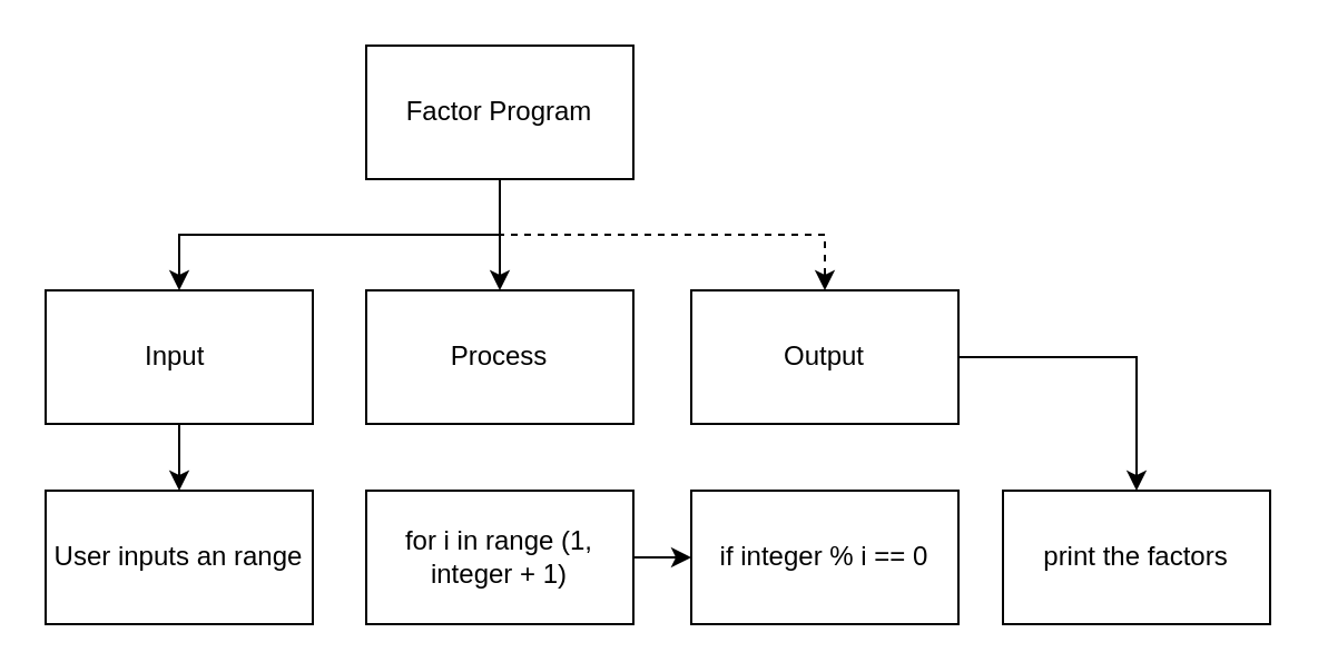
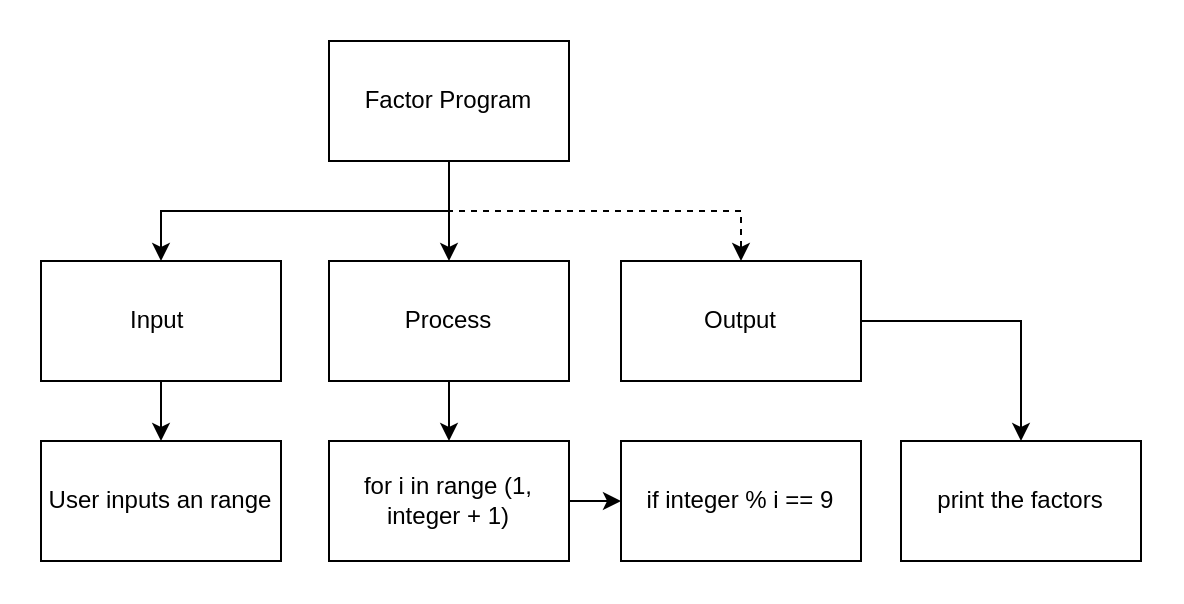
  <mxCell id="0" />
  <mxCell id="1" parent="0" />
  <mxCell id="2" style="edgeStyle=none;html=1;exitX=0.5;exitY=1;exitDx=0;exitDy=0;entryX=0.5;entryY=0;entryDx=0;entryDy=0;" edge="1" parent="1" source="5" target="9"><mxGeometry relative="1" as="geometry" /></mxCell>
  <mxCell id="3" style="edgeStyle=orthogonalEdgeStyle;html=1;exitX=0.5;exitY=1;exitDx=0;exitDy=0;entryX=0.5;entryY=0;entryDx=0;entryDy=0;rounded=0;" edge="1" parent="1" source="5" target="7"><mxGeometry relative="1" as="geometry" /></mxCell>
  <mxCell id="4" style="edgeStyle=orthogonalEdgeStyle;rounded=0;html=1;exitX=0.5;exitY=1;exitDx=0;exitDy=0;dashed=1;" edge="1" parent="1" source="5" target="11"><mxGeometry relative="1" as="geometry" /></mxCell>
  <mxCell id="5" value="Factor Program" style="rounded=0;whiteSpace=wrap;html=1;" vertex="1" parent="1"><mxGeometry x="164" y="20" width="120" height="60" as="geometry" /></mxCell>
  <mxCell id="6" style="edgeStyle=orthogonalEdgeStyle;rounded=0;html=1;exitX=0.5;exitY=1;exitDx=0;exitDy=0;entryX=0.5;entryY=0;entryDx=0;entryDy=0;" edge="1" parent="1" source="7" target="12"><mxGeometry relative="1" as="geometry" /></mxCell>
  <mxCell id="7" value="Input&amp;nbsp;" style="rounded=0;whiteSpace=wrap;html=1;" vertex="1" parent="1"><mxGeometry x="20" y="130" width="120" height="60" as="geometry" /></mxCell>
+ <mxCell id="8" style="edgeStyle=orthogonalEdgeStyle;rounded=0;html=1;exitX=0.5;exitY=1;exitDx=0;exitDy=0;entryX=0.5;entryY=0;entryDx=0;entryDy=0;" edge="1" parent="1" source="9" target="14"><mxGeometry relative="1" as="geometry" /></mxCell>
  <mxCell id="9" value="Process" style="rounded=0;whiteSpace=wrap;html=1;" vertex="1" parent="1"><mxGeometry x="164" y="130" width="120" height="60" as="geometry" /></mxCell>
  <mxCell id="10" style="edgeStyle=orthogonalEdgeStyle;html=1;exitX=1;exitY=0.5;exitDx=0;exitDy=0;entryX=0.5;entryY=0;entryDx=0;entryDy=0;rounded=0;" edge="1" parent="1" source="11" target="16"><mxGeometry relative="1" as="geometry" /></mxCell>
  <mxCell id="11" value="Output" style="rounded=0;whiteSpace=wrap;html=1;" vertex="1" parent="1"><mxGeometry x="310" y="130" width="120" height="60" as="geometry" /></mxCell>
  <mxCell id="12" value="User inputs an range" style="rounded=0;whiteSpace=wrap;html=1;" vertex="1" parent="1"><mxGeometry x="20" y="220" width="120" height="60" as="geometry" /></mxCell>
  <mxCell id="13" style="edgeStyle=none;html=1;exitX=1;exitY=0.5;exitDx=0;exitDy=0;" edge="1" parent="1" source="14" target="15"><mxGeometry relative="1" as="geometry" /></mxCell>
  <mxCell id="14" value="for i in range (1, integer + 1)" style="rounded=0;whiteSpace=wrap;html=1;" vertex="1" parent="1"><mxGeometry x="164" y="220" width="120" height="60" as="geometry" /></mxCell>
- <mxCell id="15" value="if integer % i == 0" style="rounded=0;whiteSpace=wrap;html=1;" vertex="1" parent="1"><mxGeometry x="310" y="220" width="120" height="60" as="geometry" /></mxCell>
+ <mxCell id="15" value="if integer % i == 9" style="rounded=0;whiteSpace=wrap;html=1;" vertex="1" parent="1"><mxGeometry x="310" y="220" width="120" height="60" as="geometry" /></mxCell>
  <mxCell id="16" value="print the factors" style="rounded=0;whiteSpace=wrap;html=1;" vertex="1" parent="1"><mxGeometry x="450" y="220" width="120" height="60" as="geometry" /></mxCell>
